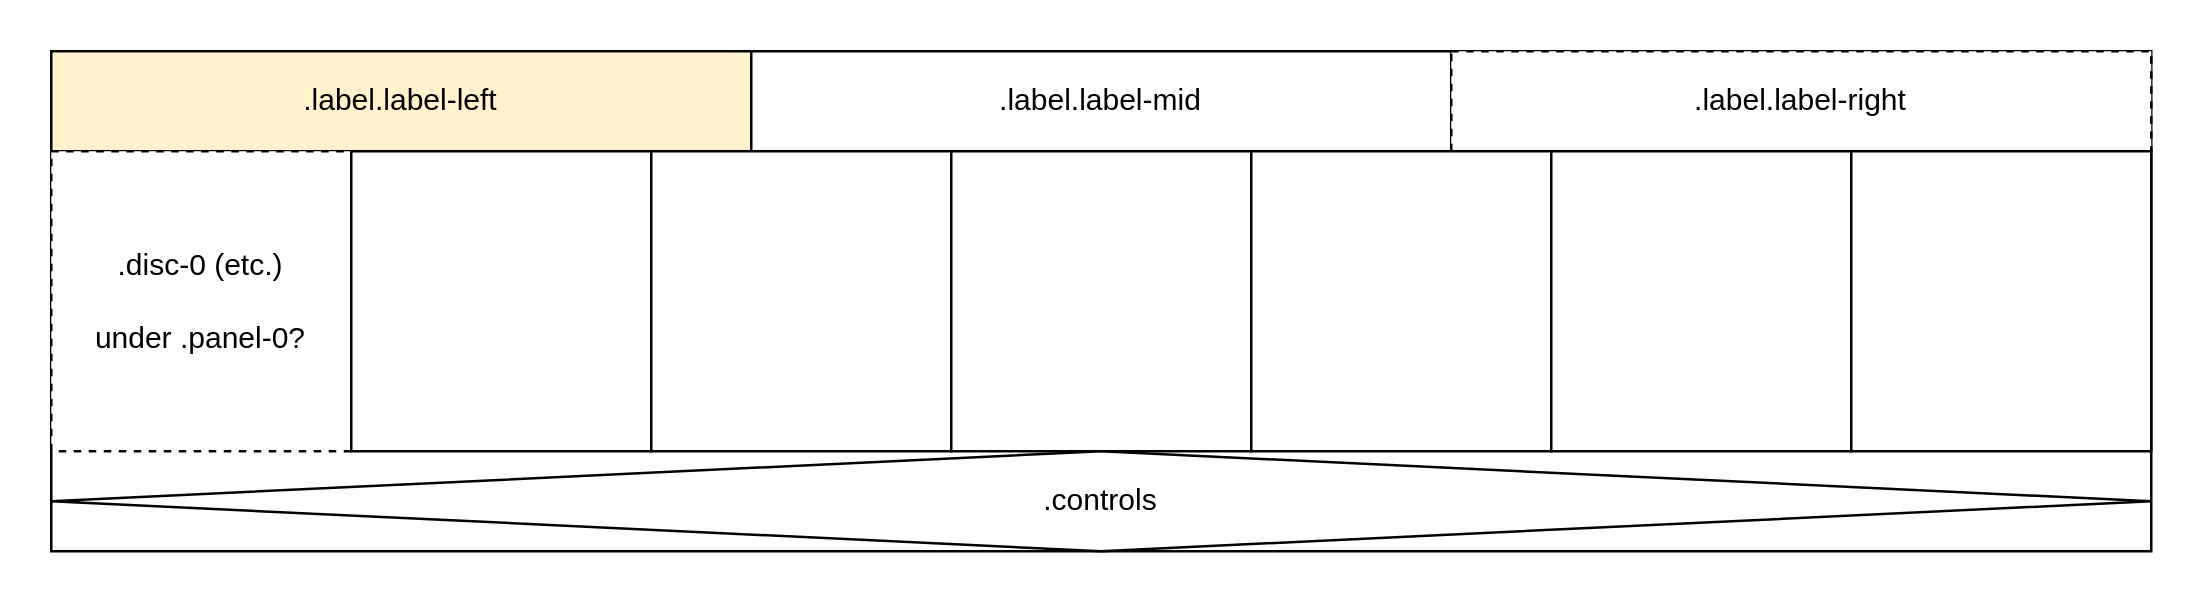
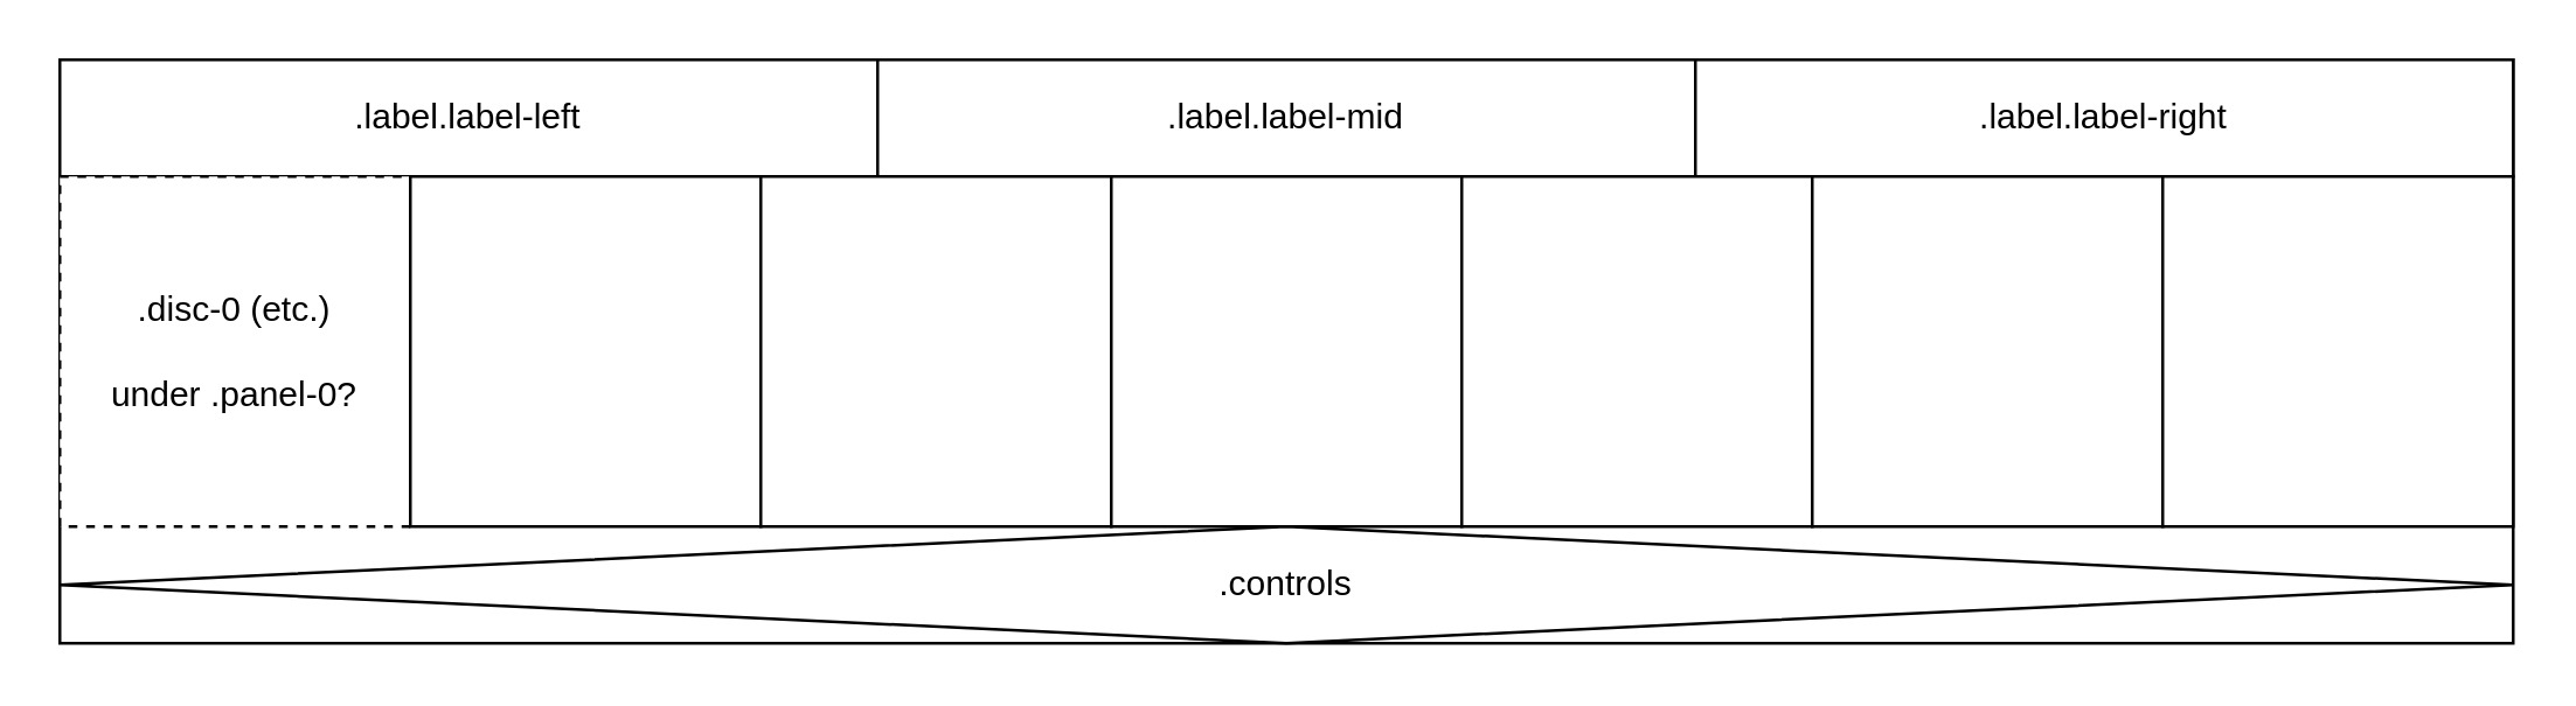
  <mxCell id="0" />
  <mxCell id="1" parent="0" />
  <mxCell id="2" value="" style="rounded=0;whiteSpace=wrap;html=1;" vertex="1" parent="1"><mxGeometry x="20" y="20" width="840" height="200" as="geometry" /></mxCell>
- <mxCell id="3" value=".label.label-left" style="rounded=0;whiteSpace=wrap;html=1;fillColor=#fff2cc;" vertex="1" parent="1"><mxGeometry x="20" y="20" width="280" height="40" as="geometry" /></mxCell>
+ <mxCell id="3" value=".label.label-left" style="rounded=0;whiteSpace=wrap;html=1;" vertex="1" parent="1"><mxGeometry x="20" y="20" width="280" height="40" as="geometry" /></mxCell>
  <mxCell id="4" value=".label.label-mid" style="rounded=0;whiteSpace=wrap;html=1;" vertex="1" parent="1"><mxGeometry x="300" y="20" width="280" height="40" as="geometry" /></mxCell>
- <mxCell id="5" value=".label.label-right" style="rounded=0;whiteSpace=wrap;html=1;dashed=1;" vertex="1" parent="1"><mxGeometry x="580" y="20" width="280" height="40" as="geometry" /></mxCell>
+ <mxCell id="5" value=".label.label-right" style="rounded=0;whiteSpace=wrap;html=1;" vertex="1" parent="1"><mxGeometry x="580" y="20" width="280" height="40" as="geometry" /></mxCell>
  <mxCell id="6" value=".disc-0 (etc.)&lt;br&gt;&lt;br&gt;under .panel-0?" style="rounded=0;whiteSpace=wrap;html=1;dashed=1;" vertex="1" parent="1"><mxGeometry x="20" y="60" width="120" height="120" as="geometry" /></mxCell>
  <mxCell id="7" value="" style="rounded=0;whiteSpace=wrap;html=1;" vertex="1" parent="1"><mxGeometry x="140" y="60" width="120" height="120" as="geometry" /></mxCell>
  <mxCell id="8" value="" style="rounded=0;whiteSpace=wrap;html=1;" vertex="1" parent="1"><mxGeometry x="260" y="60" width="120" height="120" as="geometry" /></mxCell>
  <mxCell id="9" value="" style="rounded=0;whiteSpace=wrap;html=1;" vertex="1" parent="1"><mxGeometry x="380" y="60" width="120" height="120" as="geometry" /></mxCell>
  <mxCell id="10" value="" style="rounded=0;whiteSpace=wrap;html=1;" vertex="1" parent="1"><mxGeometry x="500" y="60" width="120" height="120" as="geometry" /></mxCell>
  <mxCell id="11" value="" style="rounded=0;whiteSpace=wrap;html=1;" vertex="1" parent="1"><mxGeometry x="620" y="60" width="120" height="120" as="geometry" /></mxCell>
  <mxCell id="12" value="" style="rounded=0;whiteSpace=wrap;html=1;" vertex="1" parent="1"><mxGeometry x="740" y="60" width="120" height="120" as="geometry" /></mxCell>
  <mxCell id="13" value=".controls" style="rhombus;whiteSpace=wrap;html=1;" vertex="1" parent="1"><mxGeometry x="20" y="180" width="840" height="40" as="geometry" /></mxCell>
